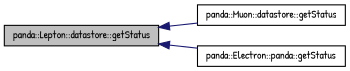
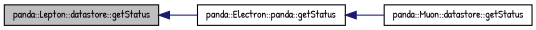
  digraph {
    fontname="Patrick Hand"
    rankdir=LR
    node [color=black fillcolor=white fontname="Patrick Hand" fontsize=10 shape=record style=filled]
    edge [color=midnightblue dir=back fontname="Patrick Hand" fontsize=10 labelfontname=Helvetica labelfontsize=10 style=solid]
    n1 [fillcolor=grey75 fontcolor=black height=0.2 label="panda::Lepton::datastore::getStatus" width=0.4]
    n2 [height=0.2 label="panda::Muon::datastore::getStatus" width=0.4]
    n3 [height=0.2 label="panda::Electron::panda::getStatus" width=0.4]
-   n1 -> n2
+   n3 -> n2
    n1 -> n3
  }
